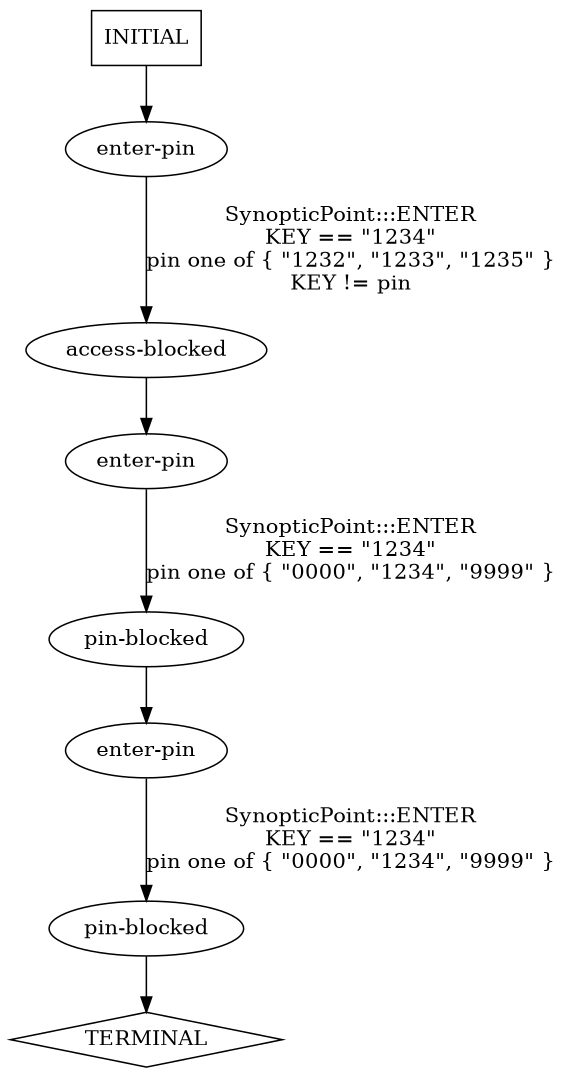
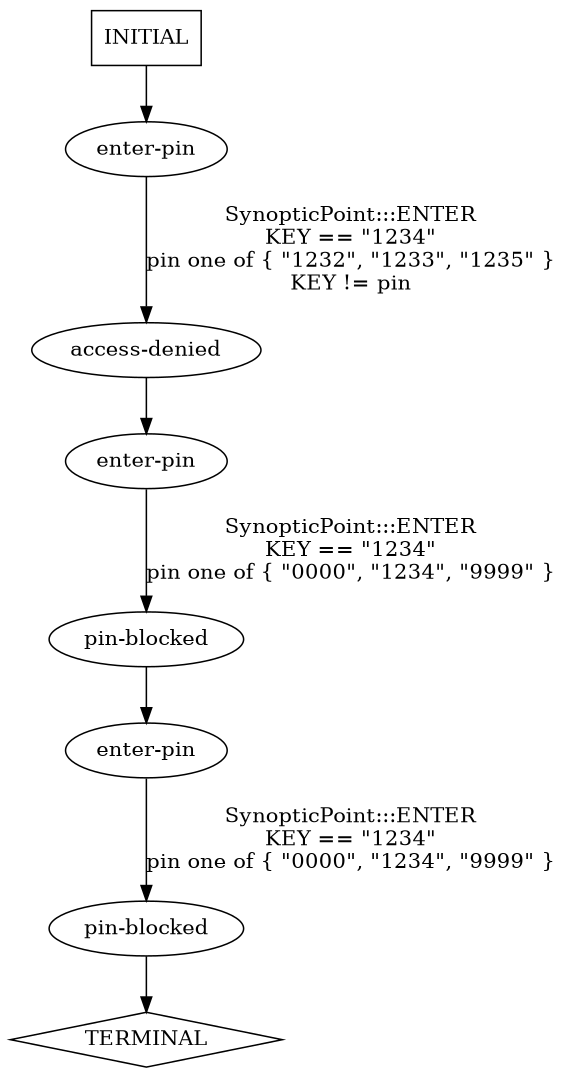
  digraph {
-   n1 [label="access-blocked"]
+   n1 [label="access-denied"]
    n2 [label="enter-pin"]
    n3 [label="enter-pin"]
    n4 [label="pin-blocked"]
    n5 [label="enter-pin"]
    n6 [label="pin-blocked"]
    n7 [label=TERMINAL shape=diamond]
    n8 [label=INITIAL shape=box]
    n1 -> n2
    n2 -> n4 [label="SynopticPoint:::ENTER\nKEY == \"1234\"\npin one of { \"0000\", \"1234\", \"9999\" }\n"]
    n3 -> n1 [label="SynopticPoint:::ENTER\nKEY == \"1234\"\npin one of { \"1232\", \"1233\", \"1235\" }\nKEY != pin\n"]
    n4 -> n5
    n5 -> n6 [label="SynopticPoint:::ENTER\nKEY == \"1234\"\npin one of { \"0000\", \"1234\", \"9999\" }\n"]
    n6 -> n7
    n8 -> n3
  }
